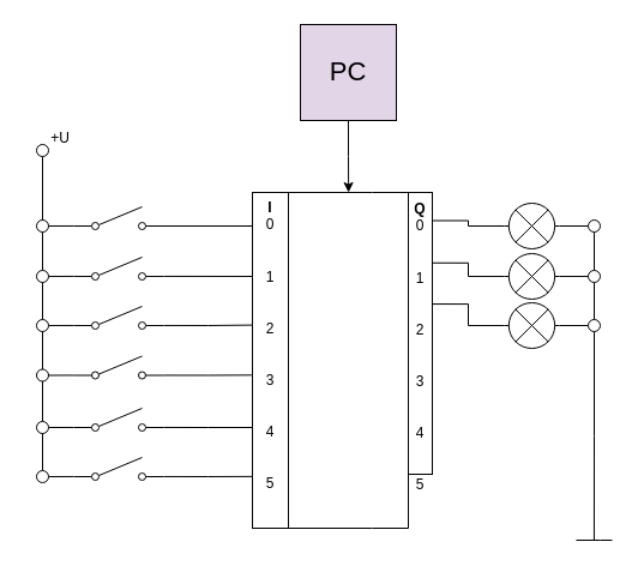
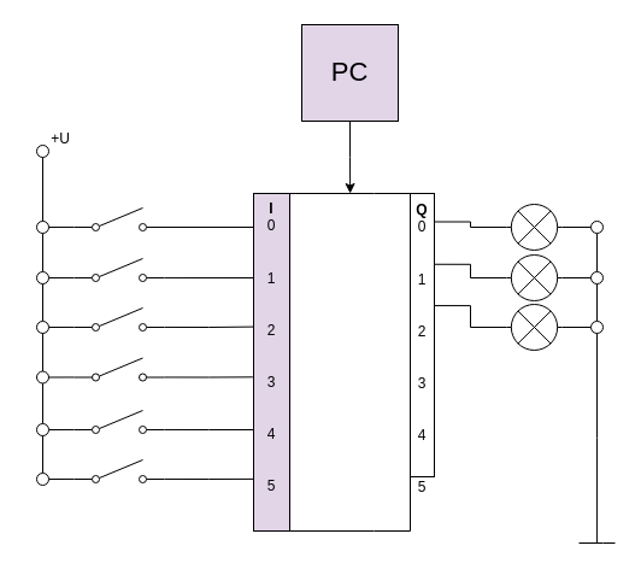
  <mxCell id="0" />
  <mxCell id="1" parent="0" />
  <mxCell id="2" style="edgeStyle=orthogonalEdgeStyle;rounded=0;orthogonalLoop=1;jettySize=auto;html=1;exitX=1;exitY=0;exitDx=0;exitDy=0;entryX=0;entryY=0;entryDx=0;entryDy=0;endArrow=none;endFill=0;" edge="1" parent="1" source="4" target="6"><mxGeometry relative="1" as="geometry"><Array as="points"><mxPoint x="310" y="160" /><mxPoint x="310" y="160" /></Array></mxGeometry></mxCell>
  <mxCell id="3" style="edgeStyle=orthogonalEdgeStyle;rounded=0;orthogonalLoop=1;jettySize=auto;html=1;exitX=1;exitY=1;exitDx=0;exitDy=0;entryX=0;entryY=1;entryDx=0;entryDy=0;endArrow=none;endFill=0;" edge="1" parent="1" source="4" target="6"><mxGeometry relative="1" as="geometry"><Array as="points"><mxPoint x="310" y="440" /><mxPoint x="310" y="440" /></Array></mxGeometry></mxCell>
- <mxCell id="4" value="&lt;b&gt;I&lt;/b&gt;&lt;br&gt;0&lt;br&gt;&lt;br&gt;&lt;br&gt;1&lt;br&gt;&lt;br&gt;&lt;br&gt;2&lt;br&gt;&lt;br&gt;&lt;br&gt;3&lt;br&gt;&lt;br&gt;&lt;br&gt;4&lt;br&gt;&lt;br&gt;&lt;br&gt;5" style="rounded=0;whiteSpace=wrap;html=1;align=center;verticalAlign=top;spacing=1;" vertex="1" parent="1"><mxGeometry x="210" y="160" width="30" height="280" as="geometry" /></mxCell>
+ <mxCell id="4" value="&lt;b&gt;I&lt;/b&gt;&lt;br&gt;0&lt;br&gt;&lt;br&gt;&lt;br&gt;1&lt;br&gt;&lt;br&gt;&lt;br&gt;2&lt;br&gt;&lt;br&gt;&lt;br&gt;3&lt;br&gt;&lt;br&gt;&lt;br&gt;4&lt;br&gt;&lt;br&gt;&lt;br&gt;5" style="rounded=0;whiteSpace=wrap;html=1;align=center;verticalAlign=top;spacing=1;fillColor=#e1d5e7;" vertex="1" parent="1"><mxGeometry x="210" y="160" width="30" height="280" as="geometry" /></mxCell>
  <mxCell id="5" style="edgeStyle=orthogonalEdgeStyle;rounded=0;orthogonalLoop=1;jettySize=auto;html=1;endArrow=none;endFill=0;" edge="1" parent="1"><mxGeometry relative="1" as="geometry"><mxPoint x="510" y="450" as="targetPoint" /><mxPoint x="480" y="450" as="sourcePoint" /><Array as="points"><mxPoint x="500" y="450" /><mxPoint x="500" y="450" /></Array></mxGeometry></mxCell>
  <mxCell id="6" value="&lt;b&gt;Q&lt;/b&gt;&lt;br&gt;0&lt;br&gt;&lt;br&gt;&lt;br&gt;1&lt;br&gt;&lt;br&gt;&lt;br&gt;2&lt;br&gt;&lt;br&gt;&lt;br&gt;3&lt;br&gt;&lt;br&gt;&lt;br&gt;4&lt;br&gt;&lt;br&gt;&lt;br&gt;5" style="rounded=0;whiteSpace=wrap;html=1;align=center;horizontal=1;verticalAlign=top;" vertex="1" parent="1"><mxGeometry x="340" y="160" width="20" height="235" as="geometry" /></mxCell>
  <mxCell id="7" style="edgeStyle=orthogonalEdgeStyle;rounded=0;orthogonalLoop=1;jettySize=auto;html=1;exitX=0.5;exitY=0;exitDx=0;exitDy=0;entryX=0.5;entryY=1;entryDx=0;entryDy=0;endArrow=none;endFill=0;" edge="1" parent="1" source="8" target="9"><mxGeometry relative="1" as="geometry" /></mxCell>
  <mxCell id="8" value="" style="ellipse;whiteSpace=wrap;html=1;aspect=fixed;verticalAlign=top;" vertex="1" parent="1"><mxGeometry x="30" y="225" width="10" height="10" as="geometry" /></mxCell>
  <mxCell id="9" value="" style="ellipse;whiteSpace=wrap;html=1;aspect=fixed;verticalAlign=top;" vertex="1" parent="1"><mxGeometry x="30" y="183" width="10" height="10" as="geometry" /></mxCell>
  <mxCell id="10" style="edgeStyle=orthogonalEdgeStyle;rounded=0;orthogonalLoop=1;jettySize=auto;html=1;exitX=1;exitY=0.84;exitDx=0;exitDy=0;exitPerimeter=0;endArrow=none;endFill=0;entryX=0;entryY=0.1;entryDx=0;entryDy=0;entryPerimeter=0;" edge="1" parent="1" source="12" target="4"><mxGeometry relative="1" as="geometry"><mxPoint x="210" y="186" as="targetPoint" /><Array as="points"><mxPoint x="135" y="188" /></Array></mxGeometry></mxCell>
  <mxCell id="11" style="edgeStyle=orthogonalEdgeStyle;rounded=0;orthogonalLoop=1;jettySize=auto;html=1;exitX=0;exitY=0.84;exitDx=0;exitDy=0;exitPerimeter=0;entryX=1;entryY=0.5;entryDx=0;entryDy=0;endArrow=none;endFill=0;" edge="1" parent="1" source="12" target="9"><mxGeometry relative="1" as="geometry" /></mxCell>
  <mxCell id="12" value="" style="pointerEvents=1;verticalLabelPosition=bottom;shadow=0;dashed=0;align=center;html=1;verticalAlign=top;shape=mxgraph.electrical.electro-mechanical.simple_switch;" vertex="1" parent="1"><mxGeometry x="61" y="172" width="75" height="19" as="geometry" /></mxCell>
  <mxCell id="13" style="edgeStyle=orthogonalEdgeStyle;rounded=0;orthogonalLoop=1;jettySize=auto;html=1;exitX=0;exitY=0.84;exitDx=0;exitDy=0;exitPerimeter=0;entryX=1;entryY=0.5;entryDx=0;entryDy=0;endArrow=none;endFill=0;" edge="1" parent="1" source="15" target="8"><mxGeometry relative="1" as="geometry" /></mxCell>
  <mxCell id="14" style="edgeStyle=orthogonalEdgeStyle;rounded=0;orthogonalLoop=1;jettySize=auto;html=1;exitX=1;exitY=0.84;exitDx=0;exitDy=0;exitPerimeter=0;entryX=0;entryY=0.25;entryDx=0;entryDy=0;endArrow=none;endFill=0;" edge="1" parent="1" source="15" target="4"><mxGeometry relative="1" as="geometry" /></mxCell>
  <mxCell id="15" value="" style="pointerEvents=1;verticalLabelPosition=bottom;shadow=0;dashed=0;align=center;html=1;verticalAlign=top;shape=mxgraph.electrical.electro-mechanical.simple_switch;" vertex="1" parent="1"><mxGeometry x="61" y="214" width="75" height="19" as="geometry" /></mxCell>
  <mxCell id="16" style="edgeStyle=orthogonalEdgeStyle;rounded=0;orthogonalLoop=1;jettySize=auto;html=1;exitX=0;exitY=0.84;exitDx=0;exitDy=0;exitPerimeter=0;entryX=1;entryY=0.5;entryDx=0;entryDy=0;endArrow=none;endFill=0;" edge="1" parent="1" source="18" target="23"><mxGeometry relative="1" as="geometry" /></mxCell>
  <mxCell id="17" style="edgeStyle=orthogonalEdgeStyle;rounded=0;orthogonalLoop=1;jettySize=auto;html=1;exitX=1;exitY=0.84;exitDx=0;exitDy=0;exitPerimeter=0;endArrow=none;endFill=0;entryX=-0.011;entryY=0.395;entryDx=0;entryDy=0;entryPerimeter=0;" edge="1" parent="1" source="18" target="4"><mxGeometry relative="1" as="geometry"><mxPoint x="210" y="246" as="targetPoint" /></mxGeometry></mxCell>
  <mxCell id="18" value="" style="pointerEvents=1;verticalLabelPosition=bottom;shadow=0;dashed=0;align=center;html=1;verticalAlign=top;shape=mxgraph.electrical.electro-mechanical.simple_switch;" vertex="1" parent="1"><mxGeometry x="61" y="255" width="75" height="19" as="geometry" /></mxCell>
  <mxCell id="19" style="edgeStyle=orthogonalEdgeStyle;rounded=0;orthogonalLoop=1;jettySize=auto;html=1;exitX=0;exitY=0.84;exitDx=0;exitDy=0;exitPerimeter=0;entryX=1;entryY=0.5;entryDx=0;entryDy=0;endArrow=none;endFill=0;" edge="1" parent="1" source="21" target="25"><mxGeometry relative="1" as="geometry" /></mxCell>
  <mxCell id="20" style="edgeStyle=orthogonalEdgeStyle;rounded=0;orthogonalLoop=1;jettySize=auto;html=1;exitX=1;exitY=0.84;exitDx=0;exitDy=0;exitPerimeter=0;endArrow=none;endFill=0;entryX=-0.022;entryY=0.544;entryDx=0;entryDy=0;entryPerimeter=0;" edge="1" parent="1" source="21" target="4"><mxGeometry relative="1" as="geometry"><mxPoint x="210" y="276" as="targetPoint" /></mxGeometry></mxCell>
  <mxCell id="21" value="" style="pointerEvents=1;verticalLabelPosition=bottom;shadow=0;dashed=0;align=center;html=1;verticalAlign=top;shape=mxgraph.electrical.electro-mechanical.simple_switch;" vertex="1" parent="1"><mxGeometry x="61" y="296.5" width="75" height="19" as="geometry" /></mxCell>
  <mxCell id="22" style="edgeStyle=orthogonalEdgeStyle;rounded=0;orthogonalLoop=1;jettySize=auto;html=1;exitX=0.5;exitY=0;exitDx=0;exitDy=0;entryX=0.5;entryY=1;entryDx=0;entryDy=0;endArrow=none;endFill=0;" edge="1" parent="1" source="23" target="8"><mxGeometry relative="1" as="geometry" /></mxCell>
  <mxCell id="23" value="" style="ellipse;whiteSpace=wrap;html=1;aspect=fixed;verticalAlign=top;" vertex="1" parent="1"><mxGeometry x="30" y="266" width="10" height="10" as="geometry" /></mxCell>
  <mxCell id="24" style="edgeStyle=orthogonalEdgeStyle;rounded=0;orthogonalLoop=1;jettySize=auto;html=1;exitX=0.5;exitY=0;exitDx=0;exitDy=0;entryX=0.5;entryY=1;entryDx=0;entryDy=0;endArrow=none;endFill=0;" edge="1" parent="1" source="25" target="23"><mxGeometry relative="1" as="geometry" /></mxCell>
  <mxCell id="25" value="" style="ellipse;whiteSpace=wrap;html=1;aspect=fixed;verticalAlign=top;" vertex="1" parent="1"><mxGeometry x="30" y="307.5" width="10" height="10" as="geometry" /></mxCell>
  <mxCell id="26" style="edgeStyle=orthogonalEdgeStyle;rounded=0;orthogonalLoop=1;jettySize=auto;html=1;exitX=0;exitY=0.84;exitDx=0;exitDy=0;exitPerimeter=0;entryX=1;entryY=0.5;entryDx=0;entryDy=0;endArrow=none;endFill=0;" edge="1" parent="1" source="28" target="33"><mxGeometry relative="1" as="geometry" /></mxCell>
  <mxCell id="27" style="edgeStyle=orthogonalEdgeStyle;rounded=0;orthogonalLoop=1;jettySize=auto;html=1;exitX=1;exitY=0.84;exitDx=0;exitDy=0;exitPerimeter=0;endArrow=none;endFill=0;" edge="1" parent="1" source="28"><mxGeometry relative="1" as="geometry"><mxPoint x="210" y="356" as="targetPoint" /></mxGeometry></mxCell>
  <mxCell id="28" value="" style="pointerEvents=1;verticalLabelPosition=bottom;shadow=0;dashed=0;align=center;html=1;verticalAlign=top;shape=mxgraph.electrical.electro-mechanical.simple_switch;" vertex="1" parent="1"><mxGeometry x="61" y="340" width="75" height="19" as="geometry" /></mxCell>
  <mxCell id="29" style="edgeStyle=orthogonalEdgeStyle;rounded=0;orthogonalLoop=1;jettySize=auto;html=1;exitX=0;exitY=0.84;exitDx=0;exitDy=0;exitPerimeter=0;entryX=1;entryY=0.5;entryDx=0;entryDy=0;endArrow=none;endFill=0;" edge="1" parent="1" source="31" target="35"><mxGeometry relative="1" as="geometry" /></mxCell>
  <mxCell id="30" style="edgeStyle=orthogonalEdgeStyle;rounded=0;orthogonalLoop=1;jettySize=auto;html=1;exitX=1;exitY=0.84;exitDx=0;exitDy=0;exitPerimeter=0;endArrow=none;endFill=0;entryX=0;entryY=0.846;entryDx=0;entryDy=0;entryPerimeter=0;" edge="1" parent="1" source="31" target="4"><mxGeometry relative="1" as="geometry"><mxPoint x="210" y="336" as="targetPoint" /></mxGeometry></mxCell>
  <mxCell id="31" value="" style="pointerEvents=1;verticalLabelPosition=bottom;shadow=0;dashed=0;align=center;html=1;verticalAlign=top;shape=mxgraph.electrical.electro-mechanical.simple_switch;" vertex="1" parent="1"><mxGeometry x="61" y="381" width="75" height="19" as="geometry" /></mxCell>
  <mxCell id="32" style="edgeStyle=orthogonalEdgeStyle;rounded=0;orthogonalLoop=1;jettySize=auto;html=1;exitX=0.5;exitY=0;exitDx=0;exitDy=0;entryX=0.5;entryY=1;entryDx=0;entryDy=0;endArrow=none;endFill=0;" edge="1" parent="1" source="33" target="25"><mxGeometry relative="1" as="geometry" /></mxCell>
  <mxCell id="33" value="" style="ellipse;whiteSpace=wrap;html=1;aspect=fixed;verticalAlign=top;" vertex="1" parent="1"><mxGeometry x="30" y="351" width="10" height="10" as="geometry" /></mxCell>
  <mxCell id="34" style="edgeStyle=orthogonalEdgeStyle;rounded=0;orthogonalLoop=1;jettySize=auto;html=1;exitX=0.5;exitY=0;exitDx=0;exitDy=0;entryX=0.5;entryY=1;entryDx=0;entryDy=0;endArrow=none;endFill=0;" edge="1" parent="1" source="35" target="33"><mxGeometry relative="1" as="geometry" /></mxCell>
  <mxCell id="35" value="" style="ellipse;whiteSpace=wrap;html=1;aspect=fixed;verticalAlign=top;" vertex="1" parent="1"><mxGeometry x="30" y="392" width="10" height="10" as="geometry" /></mxCell>
  <mxCell id="36" style="edgeStyle=orthogonalEdgeStyle;rounded=0;orthogonalLoop=1;jettySize=auto;html=1;exitX=0.5;exitY=1;exitDx=0;exitDy=0;entryX=0.5;entryY=0;entryDx=0;entryDy=0;endArrow=none;endFill=0;" edge="1" parent="1" source="37" target="9"><mxGeometry relative="1" as="geometry" /></mxCell>
  <mxCell id="37" value="" style="ellipse;whiteSpace=wrap;html=1;aspect=fixed;verticalAlign=top;" vertex="1" parent="1"><mxGeometry x="30" y="120" width="10" height="10" as="geometry" /></mxCell>
  <mxCell id="38" value="+U" style="text;html=1;strokeColor=none;fillColor=none;align=center;verticalAlign=middle;whiteSpace=wrap;rounded=0;" vertex="1" parent="1"><mxGeometry x="20" y="100" width="60" height="30" as="geometry" /></mxCell>
  <mxCell id="39" style="edgeStyle=orthogonalEdgeStyle;rounded=0;orthogonalLoop=1;jettySize=auto;html=1;exitX=0.5;exitY=1;exitDx=0;exitDy=0;endArrow=classic;endFill=1;" edge="1" parent="1" source="40"><mxGeometry relative="1" as="geometry"><mxPoint x="290.143" y="160" as="targetPoint" /></mxGeometry></mxCell>
  <mxCell id="40" value="&lt;font style=&quot;font-size: 22px&quot;&gt;PC&lt;/font&gt;" style="whiteSpace=wrap;html=1;aspect=fixed;verticalAlign=middle;fillColor=#e1d5e7;" vertex="1" parent="1"><mxGeometry x="250" y="20" width="80" height="80" as="geometry" /></mxCell>
  <mxCell id="41" style="edgeStyle=orthogonalEdgeStyle;rounded=0;orthogonalLoop=1;jettySize=auto;html=1;exitX=0;exitY=0.5;exitDx=0;exitDy=0;exitPerimeter=0;entryX=1.001;entryY=0.1;entryDx=0;entryDy=0;entryPerimeter=0;endArrow=none;endFill=0;" edge="1" parent="1" source="43" target="6"><mxGeometry relative="1" as="geometry" /></mxCell>
  <mxCell id="42" style="edgeStyle=orthogonalEdgeStyle;rounded=0;orthogonalLoop=1;jettySize=auto;html=1;exitX=1;exitY=0.5;exitDx=0;exitDy=0;exitPerimeter=0;entryX=0;entryY=0.5;entryDx=0;entryDy=0;endArrow=none;endFill=0;" edge="1" parent="1" source="43" target="51"><mxGeometry relative="1" as="geometry" /></mxCell>
  <mxCell id="43" value="" style="pointerEvents=1;verticalLabelPosition=bottom;shadow=0;dashed=0;align=center;html=1;verticalAlign=top;shape=mxgraph.electrical.miscellaneous.light_bulb;" vertex="1" parent="1"><mxGeometry x="420" y="169" width="46" height="38" as="geometry" /></mxCell>
  <mxCell id="44" style="edgeStyle=orthogonalEdgeStyle;rounded=0;orthogonalLoop=1;jettySize=auto;html=1;exitX=0;exitY=0.5;exitDx=0;exitDy=0;exitPerimeter=0;entryX=1;entryY=0.25;entryDx=0;entryDy=0;endArrow=none;endFill=0;" edge="1" parent="1" source="46" target="6"><mxGeometry relative="1" as="geometry" /></mxCell>
  <mxCell id="45" style="edgeStyle=orthogonalEdgeStyle;rounded=0;orthogonalLoop=1;jettySize=auto;html=1;exitX=1;exitY=0.5;exitDx=0;exitDy=0;exitPerimeter=0;entryX=0;entryY=0.5;entryDx=0;entryDy=0;endArrow=none;endFill=0;" edge="1" parent="1" source="46" target="53"><mxGeometry relative="1" as="geometry" /></mxCell>
  <mxCell id="46" value="" style="pointerEvents=1;verticalLabelPosition=bottom;shadow=0;dashed=0;align=center;html=1;verticalAlign=top;shape=mxgraph.electrical.miscellaneous.light_bulb;" vertex="1" parent="1"><mxGeometry x="420" y="211" width="46" height="38" as="geometry" /></mxCell>
  <mxCell id="47" style="edgeStyle=orthogonalEdgeStyle;rounded=0;orthogonalLoop=1;jettySize=auto;html=1;exitX=0;exitY=0.5;exitDx=0;exitDy=0;exitPerimeter=0;entryX=1.001;entryY=0.396;entryDx=0;entryDy=0;entryPerimeter=0;endArrow=none;endFill=0;" edge="1" parent="1" source="49" target="6"><mxGeometry relative="1" as="geometry" /></mxCell>
  <mxCell id="48" style="edgeStyle=orthogonalEdgeStyle;rounded=0;orthogonalLoop=1;jettySize=auto;html=1;exitX=1;exitY=0.5;exitDx=0;exitDy=0;exitPerimeter=0;entryX=0;entryY=0.5;entryDx=0;entryDy=0;endArrow=none;endFill=0;" edge="1" parent="1" source="49" target="55"><mxGeometry relative="1" as="geometry" /></mxCell>
  <mxCell id="49" value="" style="pointerEvents=1;verticalLabelPosition=bottom;shadow=0;dashed=0;align=center;html=1;verticalAlign=top;shape=mxgraph.electrical.miscellaneous.light_bulb;" vertex="1" parent="1"><mxGeometry x="420" y="252" width="46" height="38" as="geometry" /></mxCell>
  <mxCell id="50" style="edgeStyle=orthogonalEdgeStyle;rounded=0;orthogonalLoop=1;jettySize=auto;html=1;exitX=0.5;exitY=1;exitDx=0;exitDy=0;entryX=0.5;entryY=0;entryDx=0;entryDy=0;endArrow=none;endFill=0;" edge="1" parent="1" source="51" target="53"><mxGeometry relative="1" as="geometry" /></mxCell>
  <mxCell id="51" value="" style="ellipse;whiteSpace=wrap;html=1;aspect=fixed;verticalAlign=top;" vertex="1" parent="1"><mxGeometry x="490" y="183" width="10" height="10" as="geometry" /></mxCell>
  <mxCell id="52" style="edgeStyle=orthogonalEdgeStyle;rounded=0;orthogonalLoop=1;jettySize=auto;html=1;exitX=0.5;exitY=1;exitDx=0;exitDy=0;entryX=0.5;entryY=0;entryDx=0;entryDy=0;endArrow=none;endFill=0;" edge="1" parent="1" source="53" target="55"><mxGeometry relative="1" as="geometry" /></mxCell>
  <mxCell id="53" value="" style="ellipse;whiteSpace=wrap;html=1;aspect=fixed;verticalAlign=top;" vertex="1" parent="1"><mxGeometry x="490" y="225" width="10" height="10" as="geometry" /></mxCell>
  <mxCell id="54" style="edgeStyle=orthogonalEdgeStyle;rounded=0;orthogonalLoop=1;jettySize=auto;html=1;exitX=0.5;exitY=1;exitDx=0;exitDy=0;endArrow=none;endFill=0;" edge="1" parent="1" source="55"><mxGeometry relative="1" as="geometry"><mxPoint x="494.944" y="450" as="targetPoint" /></mxGeometry></mxCell>
  <mxCell id="55" value="" style="ellipse;whiteSpace=wrap;html=1;aspect=fixed;verticalAlign=top;" vertex="1" parent="1"><mxGeometry x="490" y="266" width="10" height="10" as="geometry" /></mxCell>
